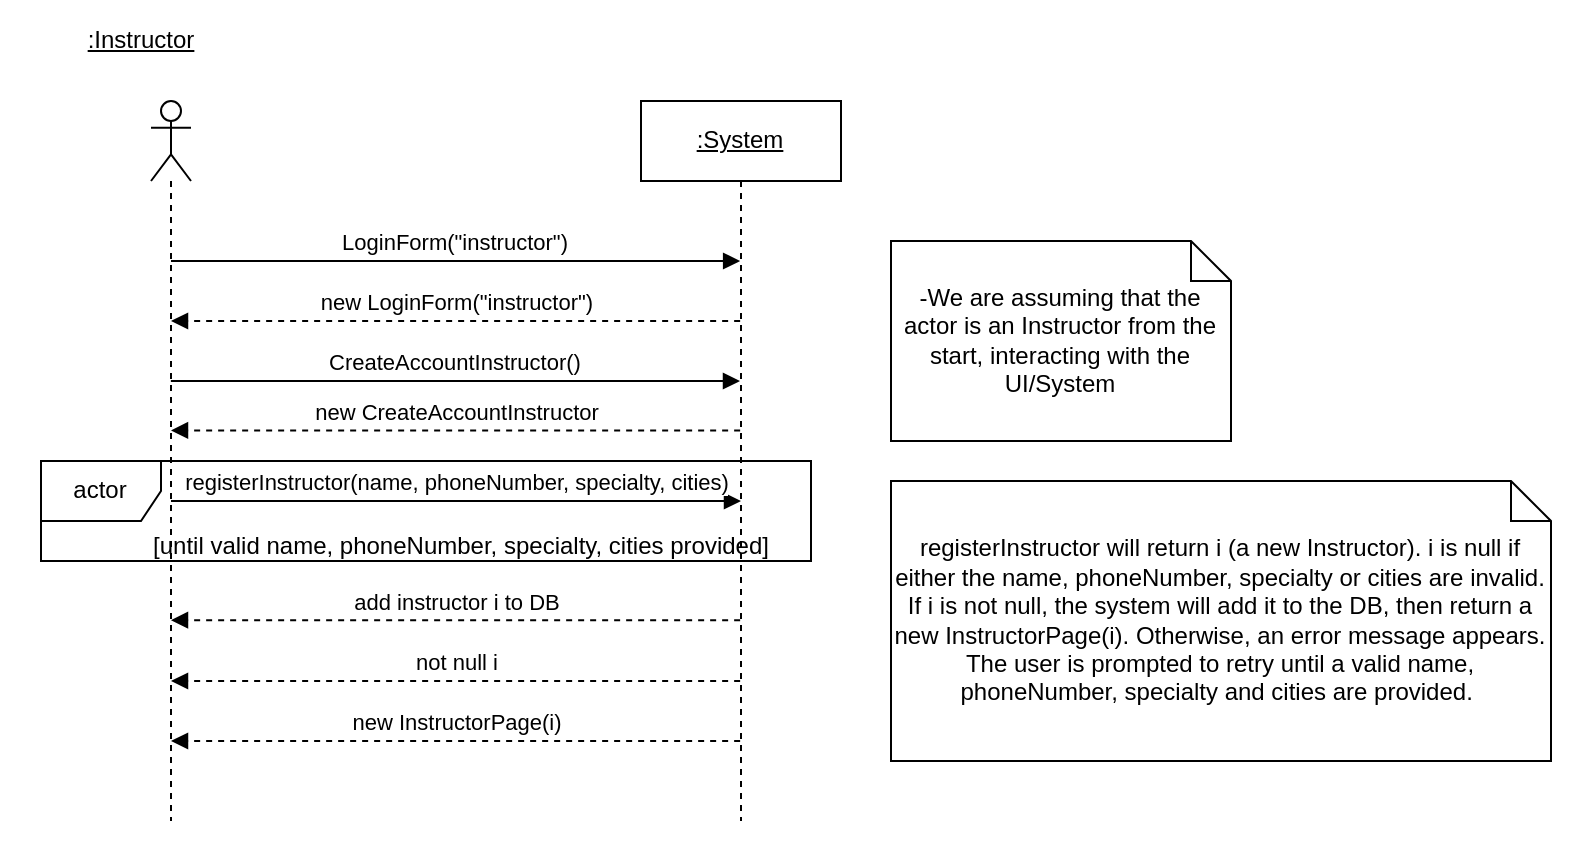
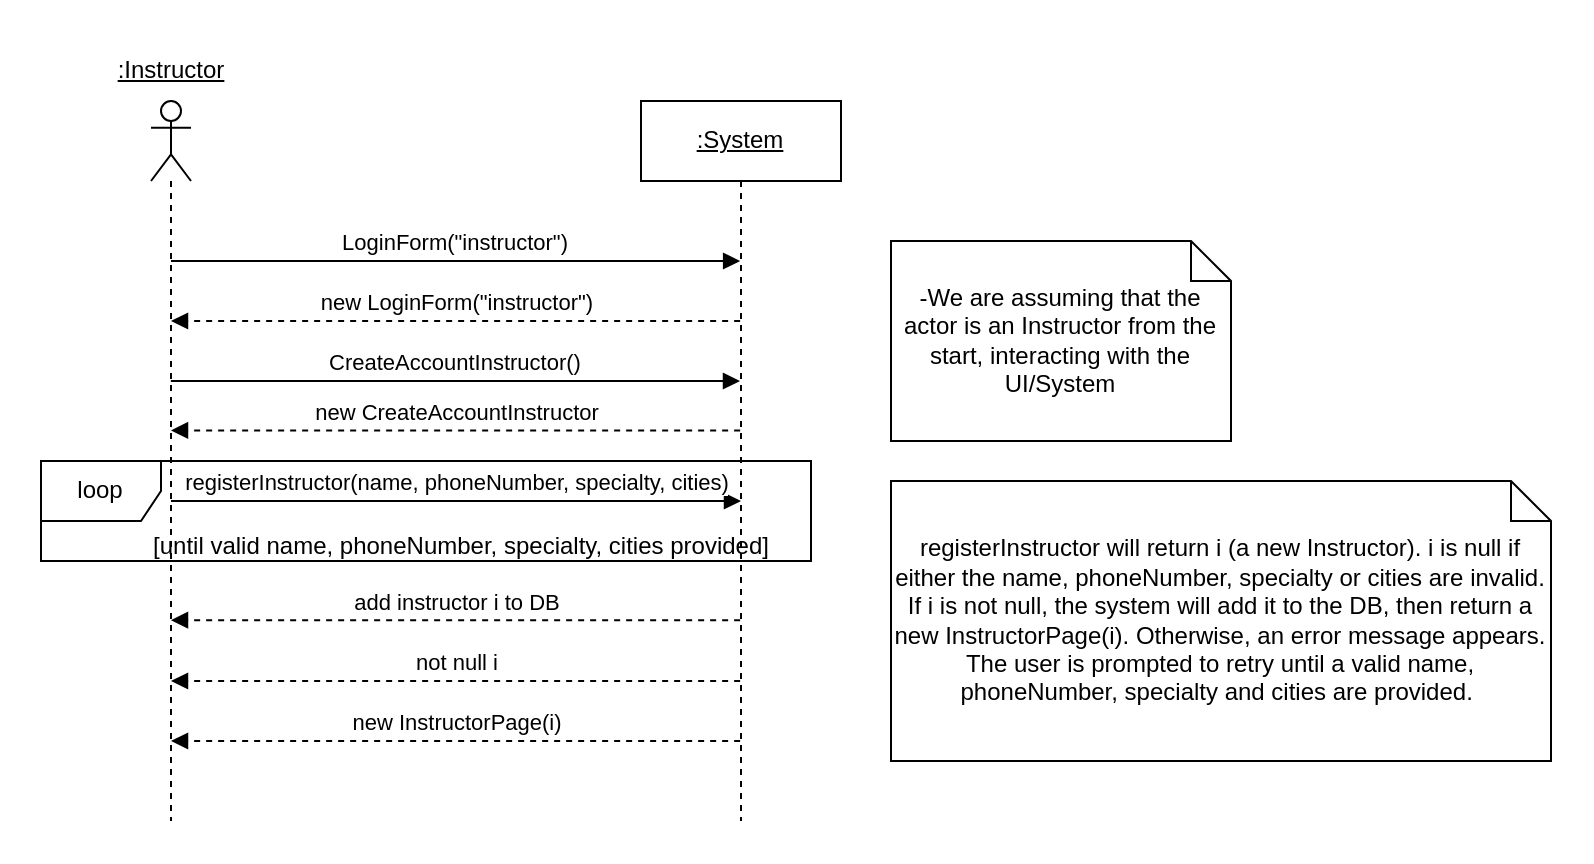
  <mxCell id="0" />
  <mxCell id="1" parent="0" />
  <mxCell id="2" value="CreateAccountInstructor()" style="html=1;verticalAlign=bottom;endArrow=block;edgeStyle=elbowEdgeStyle;elbow=vertical;curved=0;rounded=0;" parent="1" edge="1"><mxGeometry relative="1" as="geometry"><mxPoint x="84.929" y="190" as="sourcePoint" /><Array as="points"><mxPoint x="175" y="190" /></Array><mxPoint x="369.5" y="190" as="targetPoint" /><mxPoint as="offset" /></mxGeometry></mxCell>
  <mxCell id="3" value="" style="shape=umlLifeline;perimeter=lifelinePerimeter;whiteSpace=wrap;html=1;container=1;dropTarget=0;collapsible=0;recursiveResize=0;outlineConnect=0;portConstraint=eastwest;newEdgeStyle={&quot;curved&quot;:0,&quot;rounded&quot;:0};participant=umlActor;" parent="1" vertex="1"><mxGeometry x="75" y="50" width="20" height="360" as="geometry" /></mxCell>
- <mxCell id="4" value="&lt;u&gt;:Instructor&lt;/u&gt;" style="text;html=1;align=center;verticalAlign=middle;resizable=0;points=[];autosize=1;strokeColor=none;fillColor=none;" parent="1" vertex="1"><mxGeometry x="30" y="5" width="80" height="30" as="geometry" /></mxCell>
+ <mxCell id="4" value="&lt;u&gt;:Instructor&lt;/u&gt;" style="text;html=1;align=center;verticalAlign=middle;resizable=0;points=[];autosize=1;strokeColor=none;fillColor=none;" parent="1" vertex="1"><mxGeometry x="45" y="20" width="80" height="30" as="geometry" /></mxCell>
  <mxCell id="5" value="&lt;u&gt;:System&lt;/u&gt;" style="shape=umlLifeline;perimeter=lifelinePerimeter;whiteSpace=wrap;html=1;container=1;dropTarget=0;collapsible=0;recursiveResize=0;outlineConnect=0;portConstraint=eastwest;newEdgeStyle={&quot;curved&quot;:0,&quot;rounded&quot;:0};" parent="1" vertex="1"><mxGeometry x="320" y="50" width="100" height="360" as="geometry" /></mxCell>
  <mxCell id="6" value="-We are assuming that the actor is an Instructor from the start, interacting with the UI/System" style="shape=note;size=20;whiteSpace=wrap;html=1;" parent="1" vertex="1"><mxGeometry x="445" y="120" width="170" height="100" as="geometry" /></mxCell>
  <mxCell id="7" value="registerInstructor(name, phoneNumber, specialty, cities)" style="html=1;verticalAlign=bottom;endArrow=block;edgeStyle=elbowEdgeStyle;elbow=vertical;curved=0;rounded=0;" parent="1" edge="1"><mxGeometry relative="1" as="geometry"><mxPoint x="85" y="250" as="sourcePoint" /><Array as="points"><mxPoint x="175" y="250" /></Array><mxPoint x="370" y="250" as="targetPoint" /></mxGeometry></mxCell>
  <mxCell id="8" value="LoginForm(&quot;instructor&quot;)" style="html=1;verticalAlign=bottom;endArrow=block;edgeStyle=elbowEdgeStyle;elbow=vertical;curved=0;rounded=0;" parent="1" edge="1"><mxGeometry x="0.0" relative="1" as="geometry"><mxPoint x="84.999" y="130" as="sourcePoint" /><Array as="points"><mxPoint x="175.07" y="130" /></Array><mxPoint x="369.57" y="130" as="targetPoint" /><mxPoint as="offset" /></mxGeometry></mxCell>
  <mxCell id="9" value="not null i" style="html=1;verticalAlign=bottom;endArrow=block;edgeStyle=elbowEdgeStyle;elbow=vertical;curved=0;rounded=0;dashed=1;" parent="1" edge="1"><mxGeometry relative="1" as="geometry"><mxPoint x="369.57" y="340" as="sourcePoint" /><Array as="points"><mxPoint x="175.07" y="340" /></Array><mxPoint x="84.999" y="340" as="targetPoint" /><mxPoint as="offset" /></mxGeometry></mxCell>
  <mxCell id="10" value="new LoginForm(&quot;instructor&quot;)" style="html=1;verticalAlign=bottom;endArrow=block;edgeStyle=elbowEdgeStyle;elbow=vertical;curved=0;rounded=0;dashed=1;" parent="1" edge="1"><mxGeometry x="0.0" relative="1" as="geometry"><mxPoint x="369.57" y="160" as="sourcePoint" /><Array as="points"><mxPoint x="175.07" y="160" /></Array><mxPoint x="84.999" y="160" as="targetPoint" /><mxPoint as="offset" /></mxGeometry></mxCell>
  <mxCell id="11" value="new CreateAccountInstructor" style="html=1;verticalAlign=bottom;endArrow=block;edgeStyle=elbowEdgeStyle;elbow=vertical;curved=0;rounded=0;dashed=1;" parent="1" edge="1"><mxGeometry x="0.0" relative="1" as="geometry"><mxPoint x="369.57" y="214.71" as="sourcePoint" /><Array as="points"><mxPoint x="175.07" y="214.71" /></Array><mxPoint x="84.999" y="214.71" as="targetPoint" /><mxPoint as="offset" /></mxGeometry></mxCell>
  <mxCell id="12" value="new InstructorPage(i)" style="html=1;verticalAlign=bottom;endArrow=block;edgeStyle=elbowEdgeStyle;elbow=vertical;curved=0;rounded=0;dashed=1;" parent="1" edge="1"><mxGeometry relative="1" as="geometry"><mxPoint x="369.57" y="370" as="sourcePoint" /><Array as="points"><mxPoint x="175.07" y="370" /></Array><mxPoint x="84.999" y="370" as="targetPoint" /><mxPoint as="offset" /></mxGeometry></mxCell>
  <mxCell id="13" value="registerInstructor will return i (a new Instructor). i is null if either the name, phoneNumber, specialty or cities are invalid. If i is not null, the system will add it to the DB, then return a new InstructorPage(i). Otherwise, an error message appears. The user is prompted to retry until a valid name, phoneNumber, specialty and cities are provided.&amp;nbsp;" style="shape=note;size=20;whiteSpace=wrap;html=1;" parent="1" vertex="1"><mxGeometry x="445" y="240" width="330" height="140" as="geometry" /></mxCell>
- <mxCell id="14" value="actor" style="shape=umlFrame;whiteSpace=wrap;html=1;pointerEvents=0;" parent="1" vertex="1"><mxGeometry x="20" y="230" width="385" height="50" as="geometry" /></mxCell>
+ <mxCell id="14" value="loop" style="shape=umlFrame;whiteSpace=wrap;html=1;pointerEvents=0;" parent="1" vertex="1"><mxGeometry x="20" y="230" width="385" height="50" as="geometry" /></mxCell>
  <mxCell id="15" value="[until valid name, phoneNumber, specialty, cities provided]" style="text;html=1;align=center;verticalAlign=middle;resizable=0;points=[];autosize=1;strokeColor=none;fillColor=none;" parent="1" vertex="1"><mxGeometry x="65" y="258" width="330" height="30" as="geometry" /></mxCell>
  <mxCell id="16" value="add instructor i to DB" style="html=1;verticalAlign=bottom;endArrow=block;edgeStyle=elbowEdgeStyle;elbow=vertical;curved=0;rounded=0;dashed=1;" edge="1" parent="1"><mxGeometry relative="1" as="geometry"><mxPoint x="369.57" y="309.58" as="sourcePoint" /><Array as="points"><mxPoint x="175.07" y="309.58" /></Array><mxPoint x="84.999" y="309.58" as="targetPoint" /><mxPoint as="offset" /></mxGeometry></mxCell>
